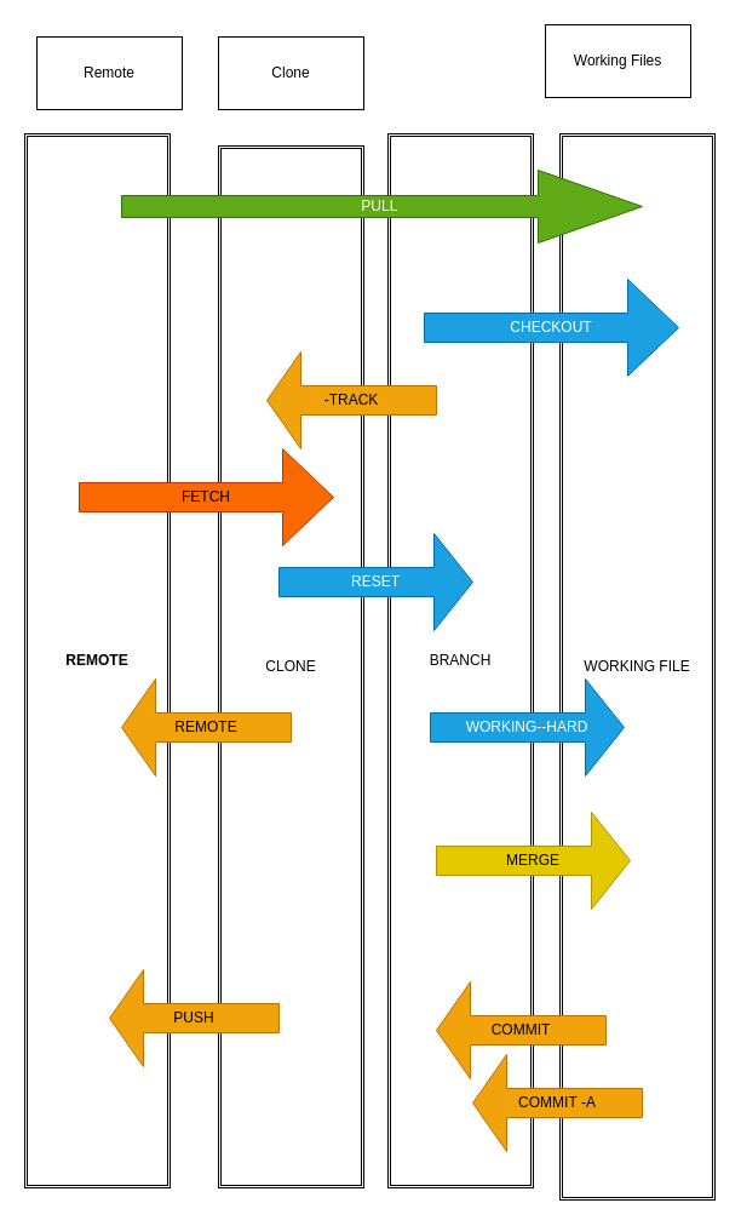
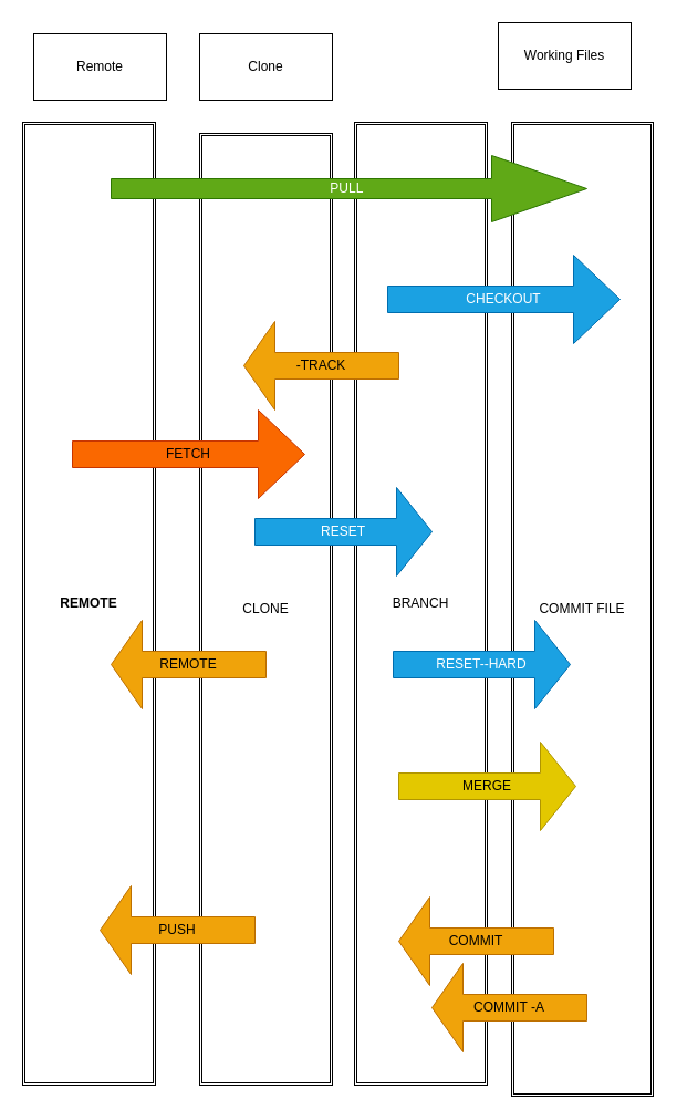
  <mxCell id="0" />
  <mxCell id="1" parent="0" />
  <mxCell id="2" value="Remote" style="whiteSpace=wrap;html=1;" vertex="1" parent="1"><mxGeometry x="30" y="30" width="120" height="60" as="geometry" /></mxCell>
  <mxCell id="3" value="Clone" style="whiteSpace=wrap;html=1;" vertex="1" parent="1"><mxGeometry x="180" y="30" width="120" height="60" as="geometry" /></mxCell>
  <mxCell id="4" value="Working Files" style="whiteSpace=wrap;html=1;" vertex="1" parent="1"><mxGeometry x="450" y="20" width="120" height="60" as="geometry" /></mxCell>
  <mxCell id="5" value="" style="shape=flexArrow;endArrow=none;html=1;" edge="1" parent="1" target="6"><mxGeometry width="50" height="50" relative="1" as="geometry"><mxPoint x="80" y="160" as="sourcePoint" /><mxPoint x="530" y="160" as="targetPoint" /></mxGeometry></mxCell>
  <mxCell id="6" value="REMOTE" style="shape=ext;double=1;rounded=0;whiteSpace=wrap;html=1;fontStyle=1" vertex="1" parent="1"><mxGeometry x="20" y="110" width="120" height="870" as="geometry" /></mxCell>
  <mxCell id="7" value="CLONE" style="shape=ext;double=1;rounded=0;whiteSpace=wrap;html=1;" vertex="1" parent="1"><mxGeometry x="180" y="120" width="120" height="860" as="geometry" /></mxCell>
  <mxCell id="8" value="BRANCH" style="shape=ext;double=1;rounded=0;whiteSpace=wrap;html=1;" vertex="1" parent="1"><mxGeometry x="320" y="110" width="120" height="870" as="geometry" /></mxCell>
- <mxCell id="9" value="WORKING FILE&lt;br&gt;" style="shape=ext;double=1;rounded=0;whiteSpace=wrap;html=1;" vertex="1" parent="1"><mxGeometry x="462" y="110" width="128" height="880" as="geometry" /></mxCell>
+ <mxCell id="9" value="COMMIT FILE&lt;br&gt;" style="shape=ext;double=1;rounded=0;whiteSpace=wrap;html=1;" vertex="1" parent="1"><mxGeometry x="462" y="110" width="128" height="880" as="geometry" /></mxCell>
  <mxCell id="10" value="PULL&amp;nbsp;" style="shape=singleArrow;whiteSpace=wrap;html=1;fillColor=#60a917;fontColor=#ffffff;strokeColor=#2D7600;" vertex="1" parent="1"><mxGeometry x="100" y="140" width="430" height="60" as="geometry" /></mxCell>
  <mxCell id="11" value="CHECKOUT" style="shape=singleArrow;whiteSpace=wrap;html=1;fillColor=#1ba1e2;fontColor=#ffffff;strokeColor=#006EAF;" vertex="1" parent="1"><mxGeometry x="350" y="230" width="210" height="80" as="geometry" /></mxCell>
  <mxCell id="12" value="-TRACK" style="shape=singleArrow;whiteSpace=wrap;html=1;fillColor=#f0a30a;fontColor=#000000;strokeColor=#BD7000;direction=west;" vertex="1" parent="1"><mxGeometry x="220" y="290" width="140" height="80" as="geometry" /></mxCell>
  <mxCell id="13" value="FETCH" style="shape=singleArrow;whiteSpace=wrap;html=1;fillColor=#fa6800;fontColor=#000000;strokeColor=#C73500;" vertex="1" parent="1"><mxGeometry x="65" y="370" width="210" height="80" as="geometry" /></mxCell>
  <mxCell id="14" value="RESET" style="shape=singleArrow;whiteSpace=wrap;html=1;fillColor=#1ba1e2;fontColor=#ffffff;strokeColor=#006EAF;" vertex="1" parent="1"><mxGeometry x="230" y="440" width="160" height="80" as="geometry" /></mxCell>
  <mxCell id="15" value="REMOTE" style="shape=singleArrow;whiteSpace=wrap;html=1;fillColor=#f0a30a;fontColor=#000000;strokeColor=#BD7000;direction=west;" vertex="1" parent="1"><mxGeometry x="100" y="560" width="140" height="80" as="geometry" /></mxCell>
- <mxCell id="16" value="WORKING--HARD" style="shape=singleArrow;whiteSpace=wrap;html=1;fillColor=#1ba1e2;fontColor=#ffffff;strokeColor=#006EAF;" vertex="1" parent="1"><mxGeometry x="355" y="560" width="160" height="80" as="geometry" /></mxCell>
+ <mxCell id="16" value="RESET--HARD" style="shape=singleArrow;whiteSpace=wrap;html=1;fillColor=#1ba1e2;fontColor=#ffffff;strokeColor=#006EAF;" vertex="1" parent="1"><mxGeometry x="355" y="560" width="160" height="80" as="geometry" /></mxCell>
  <mxCell id="17" value="MERGE" style="shape=singleArrow;whiteSpace=wrap;html=1;fillColor=#e3c800;fontColor=#000000;strokeColor=#B09500;" vertex="1" parent="1"><mxGeometry x="360" y="670" width="160" height="80" as="geometry" /></mxCell>
  <mxCell id="18" value="PUSH" style="shape=singleArrow;whiteSpace=wrap;html=1;fillColor=#f0a30a;fontColor=#000000;strokeColor=#BD7000;direction=west;" vertex="1" parent="1"><mxGeometry x="90" y="800" width="140" height="80" as="geometry" /></mxCell>
  <mxCell id="19" value="COMMIT" style="shape=singleArrow;whiteSpace=wrap;html=1;fillColor=#f0a30a;fontColor=#000000;strokeColor=#BD7000;direction=west;" vertex="1" parent="1"><mxGeometry x="360" y="810" width="140" height="80" as="geometry" /></mxCell>
  <mxCell id="20" value="COMMIT -A" style="shape=singleArrow;whiteSpace=wrap;html=1;fillColor=#f0a30a;fontColor=#000000;strokeColor=#BD7000;direction=west;" vertex="1" parent="1"><mxGeometry x="390" y="870" width="140" height="80" as="geometry" /></mxCell>
